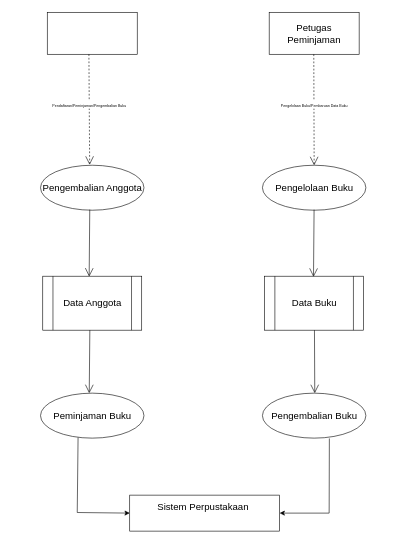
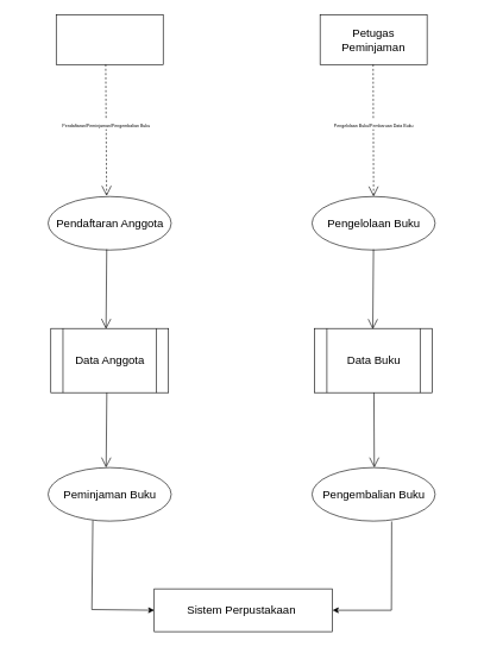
  <mxCell id="0" />
  <mxCell id="1" parent="0" />
  <mxCell id="2" value="" style="ellipse;whiteSpace=wrap;html=1;" vertex="1" parent="1"><mxGeometry x="66.75" y="275" width="172.5" height="75" as="geometry" /></mxCell>
- <mxCell id="3" value="Pengembalian Anggota" style="text;strokeColor=none;fillColor=none;html=1;align=center;verticalAlign=middle;whiteSpace=wrap;rounded=0;fontSize=16;" vertex="1" parent="1"><mxGeometry x="20.5" y="297.5" width="265" height="30" as="geometry" /></mxCell>
+ <mxCell id="3" value="Pendaftaran Anggota" style="text;strokeColor=none;fillColor=none;html=1;align=center;verticalAlign=middle;whiteSpace=wrap;rounded=0;fontSize=16;" vertex="1" parent="1"><mxGeometry x="20.5" y="297.5" width="265" height="30" as="geometry" /></mxCell>
  <mxCell id="4" value="" style="rounded=0;whiteSpace=wrap;html=1;" vertex="1" parent="1"><mxGeometry x="78" y="20" width="150" height="70" as="geometry" /></mxCell>
  <mxCell id="5" value="&lt;font style=&quot;font-size: 6px;&quot;&gt;Pendaftaran/Peminjaman/Pengembalian Buku&lt;/font&gt;" style="endArrow=open;endSize=12;dashed=1;html=1;rounded=0;exitX=0.463;exitY=0.998;exitDx=0;exitDy=0;exitPerimeter=0;entryX=0.475;entryY=-0.011;entryDx=0;entryDy=0;entryPerimeter=0;" edge="1" parent="1" source="4" target="2"><mxGeometry x="-0.09" width="160" relative="1" as="geometry"><mxPoint x="153" y="75" as="sourcePoint" /><mxPoint x="148" y="265" as="targetPoint" /><Array as="points" /><mxPoint as="offset" /></mxGeometry></mxCell>
  <mxCell id="6" value="" style="rounded=0;whiteSpace=wrap;html=1;" vertex="1" parent="1"><mxGeometry x="448" y="20" width="150" height="70" as="geometry" /></mxCell>
  <mxCell id="7" value="Petugas Peminjaman" style="text;strokeColor=none;fillColor=none;html=1;align=center;verticalAlign=middle;whiteSpace=wrap;rounded=0;fontSize=16;" vertex="1" parent="1"><mxGeometry x="468" y="25" width="110" height="60" as="geometry" /></mxCell>
  <mxCell id="8" value="&lt;font style=&quot;font-size: 6px;&quot;&gt;Pengelolaan Buku/Pembaruan Data Buku&lt;/font&gt;" style="endArrow=open;endSize=12;dashed=1;html=1;rounded=0;exitX=0.463;exitY=0.998;exitDx=0;exitDy=0;exitPerimeter=0;entryX=0.5;entryY=0;entryDx=0;entryDy=0;" edge="1" parent="1" target="9"><mxGeometry x="-0.09" width="160" relative="1" as="geometry"><mxPoint x="522.37" y="90" as="sourcePoint" /><mxPoint x="523.37" y="255" as="targetPoint" /><Array as="points" /><mxPoint as="offset" /></mxGeometry></mxCell>
  <mxCell id="9" value="" style="ellipse;whiteSpace=wrap;html=1;" vertex="1" parent="1"><mxGeometry x="436.75" y="275" width="172.5" height="75" as="geometry" /></mxCell>
  <mxCell id="10" value="Pengelolaan Buku" style="text;strokeColor=none;fillColor=none;html=1;align=center;verticalAlign=middle;whiteSpace=wrap;rounded=0;fontSize=16;" vertex="1" parent="1"><mxGeometry x="390.5" y="297.5" width="265" height="30" as="geometry" /></mxCell>
  <mxCell id="11" value="" style="shape=process;whiteSpace=wrap;html=1;backgroundOutline=1;" vertex="1" parent="1"><mxGeometry x="70.5" y="460" width="165" height="90" as="geometry" /></mxCell>
  <mxCell id="12" value="Data Anggota" style="text;strokeColor=none;fillColor=none;html=1;align=center;verticalAlign=middle;whiteSpace=wrap;rounded=0;fontSize=16;" vertex="1" parent="1"><mxGeometry x="20.5" y="490" width="265" height="30" as="geometry" /></mxCell>
  <mxCell id="13" value="" style="shape=process;whiteSpace=wrap;html=1;backgroundOutline=1;" vertex="1" parent="1"><mxGeometry x="440.5" y="460" width="165" height="90" as="geometry" /></mxCell>
  <mxCell id="14" value="Data Buku" style="text;strokeColor=none;fillColor=none;html=1;align=center;verticalAlign=middle;whiteSpace=wrap;rounded=0;fontSize=16;" vertex="1" parent="1"><mxGeometry x="390.5" y="490" width="265" height="30" as="geometry" /></mxCell>
  <mxCell id="15" value="" style="ellipse;whiteSpace=wrap;html=1;" vertex="1" parent="1"><mxGeometry x="66.75" y="655" width="172.5" height="75" as="geometry" /></mxCell>
  <mxCell id="16" value="Peminjaman Buku" style="text;strokeColor=none;fillColor=none;html=1;align=center;verticalAlign=middle;whiteSpace=wrap;rounded=0;fontSize=16;" vertex="1" parent="1"><mxGeometry x="20.5" y="677.5" width="265" height="30" as="geometry" /></mxCell>
  <mxCell id="17" value="" style="ellipse;whiteSpace=wrap;html=1;" vertex="1" parent="1"><mxGeometry x="436.75" y="655" width="172.5" height="75" as="geometry" /></mxCell>
  <mxCell id="18" value="Pengembalian Buku" style="text;strokeColor=none;fillColor=none;html=1;align=center;verticalAlign=middle;whiteSpace=wrap;rounded=0;fontSize=16;" vertex="1" parent="1"><mxGeometry x="390.5" y="677.5" width="265" height="30" as="geometry" /></mxCell>
  <mxCell id="19" value="" style="endArrow=open;endFill=1;endSize=12;html=1;rounded=0;entryX=0.469;entryY=0.007;entryDx=0;entryDy=0;entryPerimeter=0;exitX=0.476;exitY=0.987;exitDx=0;exitDy=0;exitPerimeter=0;" edge="1" parent="1" source="2" target="11"><mxGeometry width="160" relative="1" as="geometry"><mxPoint x="148" y="355" as="sourcePoint" /><mxPoint x="398" y="485" as="targetPoint" /></mxGeometry></mxCell>
  <mxCell id="20" value="" style="endArrow=open;endFill=1;endSize=12;html=1;rounded=0;entryX=0.469;entryY=0.007;entryDx=0;entryDy=0;entryPerimeter=0;exitX=0.476;exitY=0.987;exitDx=0;exitDy=0;exitPerimeter=0;" edge="1" parent="1"><mxGeometry width="160" relative="1" as="geometry"><mxPoint x="522.89" y="349" as="sourcePoint" /><mxPoint x="521.89" y="461" as="targetPoint" /></mxGeometry></mxCell>
  <mxCell id="21" value="" style="rounded=0;whiteSpace=wrap;html=1;" vertex="1" parent="1"><mxGeometry x="215.5" y="825" width="250" height="60" as="geometry" /></mxCell>
- <mxCell id="22" value="Sistem Perpustakaan" style="text;strokeColor=none;fillColor=none;html=1;align=center;verticalAlign=middle;whiteSpace=wrap;rounded=0;fontSize=16;" vertex="1" parent="1"><mxGeometry x="228" y="830" width="220" height="30" as="geometry" /></mxCell>
+ <mxCell id="22" value="Sistem Perpustakaan" style="text;strokeColor=none;fillColor=none;html=1;align=center;verticalAlign=middle;whiteSpace=wrap;rounded=0;fontSize=16;" vertex="1" parent="1"><mxGeometry x="228" y="840" width="220" height="30" as="geometry" /></mxCell>
  <mxCell id="23" value="" style="endArrow=open;endFill=1;endSize=12;html=1;rounded=0;exitX=0.476;exitY=0.987;exitDx=0;exitDy=0;exitPerimeter=0;" edge="1" parent="1"><mxGeometry width="160" relative="1" as="geometry"><mxPoint x="149" y="550" as="sourcePoint" /><mxPoint x="148" y="655" as="targetPoint" /></mxGeometry></mxCell>
  <mxCell id="24" value="" style="endArrow=open;endFill=1;endSize=12;html=1;rounded=0;exitX=0.476;exitY=0.987;exitDx=0;exitDy=0;exitPerimeter=0;" edge="1" parent="1"><mxGeometry width="160" relative="1" as="geometry"><mxPoint x="523.5" y="550" as="sourcePoint" /><mxPoint x="524" y="655" as="targetPoint" /></mxGeometry></mxCell>
  <mxCell id="25" value="" style="endArrow=classic;html=1;rounded=0;exitX=0.363;exitY=0.999;exitDx=0;exitDy=0;exitPerimeter=0;entryX=0;entryY=0.5;entryDx=0;entryDy=0;" edge="1" parent="1" target="21"><mxGeometry width="50" height="50" relative="1" as="geometry"><mxPoint x="129.368" y="728.925" as="sourcePoint" /><mxPoint x="208" y="855" as="targetPoint" /><Array as="points"><mxPoint x="128" y="854" /></Array></mxGeometry></mxCell>
  <mxCell id="26" value="" style="endArrow=classic;html=1;rounded=0;exitX=0.647;exitY=1.007;exitDx=0;exitDy=0;entryX=1;entryY=0.5;entryDx=0;entryDy=0;exitPerimeter=0;" edge="1" parent="1" source="17" target="21"><mxGeometry width="50" height="50" relative="1" as="geometry"><mxPoint x="198" y="845" as="sourcePoint" /><mxPoint x="248" y="795" as="targetPoint" /><Array as="points"><mxPoint x="548" y="855" /></Array></mxGeometry></mxCell>
